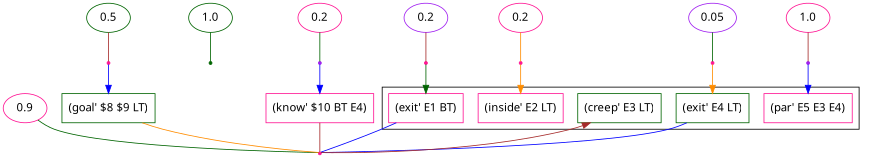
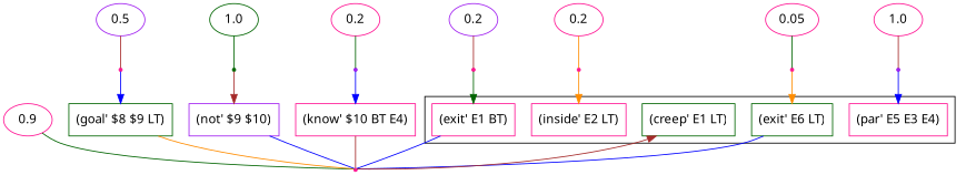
  digraph {
    fontname="Noto Sans"
    rankdir=TB
    node [color=deeppink fontname="Noto Sans"]
    edge [arrowhead=none color=blue fontname="Noto Sans"]
    n1 [label="(exit' E1 BT)" shape=box]
    n2 [label="(inside' E2 LT)" shape=box]
-   n3 [color=darkgreen label="(creep' E3 LT)" shape=box]
-   n4 [color=darkgreen label="(exit' E4 LT)" shape=box]
+   n3 [color=darkgreen label="(creep' E1 LT)" shape=box]
+   n4 [color=darkgreen label="(exit' E6 LT)" shape=box]
    n5 [label="(par' E5 E3 E4)" shape=box]
    r2 [shape=point]
    n7 [color=purple label=0.2]
    r0 [shape=point]
    n9 [label=0.2]
    r1 [shape=point]
    n11 [label=0.9]
-   n12 [color=purple label=0.05]
+   n12 [label=0.05]
    r3 [shape=point]
-   n14 [color=darkgreen label=0.5]
+   n14 [color=purple label=0.5]
    r4 [shape=point]
    n16 [color=darkgreen label="(goal' $8 $9 LT)" shape=box]
    n17 [color=darkgreen label=1.0]
    r5 [color=darkgreen shape=point]
+   n19 [color=purple label="(not' $9 $10)" shape=box]
    n20 [label=0.2]
    r6 [color=purple shape=point]
    n22 [label="(know' $10 BT E4)" shape=box]
    n23 [label=1.0]
    r7 [color=purple shape=point]
    subgraph cluster_1 {
      n1
      n2
      n3
      n4
      n5
    }
    n1 -> r2
    n4 -> r2
    r2 -> n3 [color=brown arrowhead=""]
    n7 -> r0 [color=brown]
    r0 -> n1 [color=darkgreen arrowhead=""]
    n9 -> r1 [color=darkorange]
    r1 -> n2 [color=darkorange arrowhead=""]
    n11 -> r2 [color=darkgreen]
    n12 -> r3 [color=darkgreen]
    r3 -> n4 [color=darkorange arrowhead=""]
    n14 -> r4 [color=brown]
    r4 -> n16 [arrowhead=""]
    n16 -> r2 [color=darkorange]
    n17 -> r5 [color=darkgreen]
+   r5 -> n19 [color=brown arrowhead=""]
+   n19 -> r2
    n20 -> r6 [color=darkgreen]
    r6 -> n22 [arrowhead=""]
    n22 -> r2 [color=brown]
    n23 -> r7 [color=brown]
    r7 -> n5 [arrowhead=""]
  }
